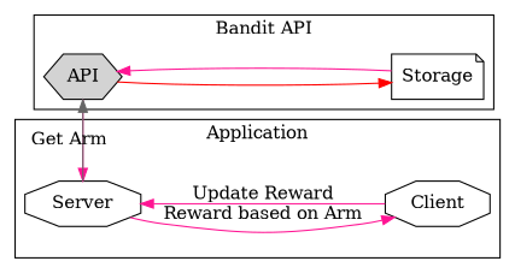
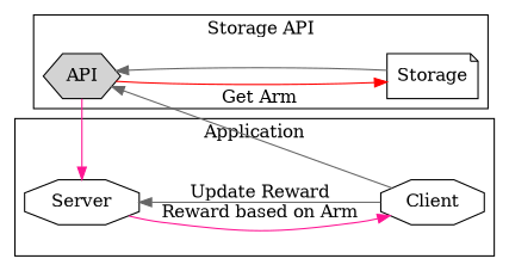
  digraph {
    rankdir=LR
    node [shape=octagon]
    edge [color=gray40]
    n1 [colorfill=grey95 label=API shape=hexagon style=filled]
    n2 [label=Storage shape=note]
    n3 [label=Server]
    n4 [label=Client]
    subgraph cluster_1 {
-     label="Bandit API"
+     label="Storage API"
      n1
      n2
    }
    subgraph cluster_2 {
      label=Application
      n3
      n4
    }
    n1 -> n2 [color=red]
    n1 -> n3 [color=deeppink constraint=false]
-   n2 -> n1 [color=deeppink]
-   n3 -> n1 [constraint=false label="Get Arm"]
+   n2 -> n1
+   n4 -> n1 [constraint=false label="Get Arm"]
    n3 -> n4 [color=deeppink label="Reward based on Arm"]
-   n4 -> n3 [color=deeppink label="Update Reward"]
+   n4 -> n3 [label="Update Reward"]
  }
